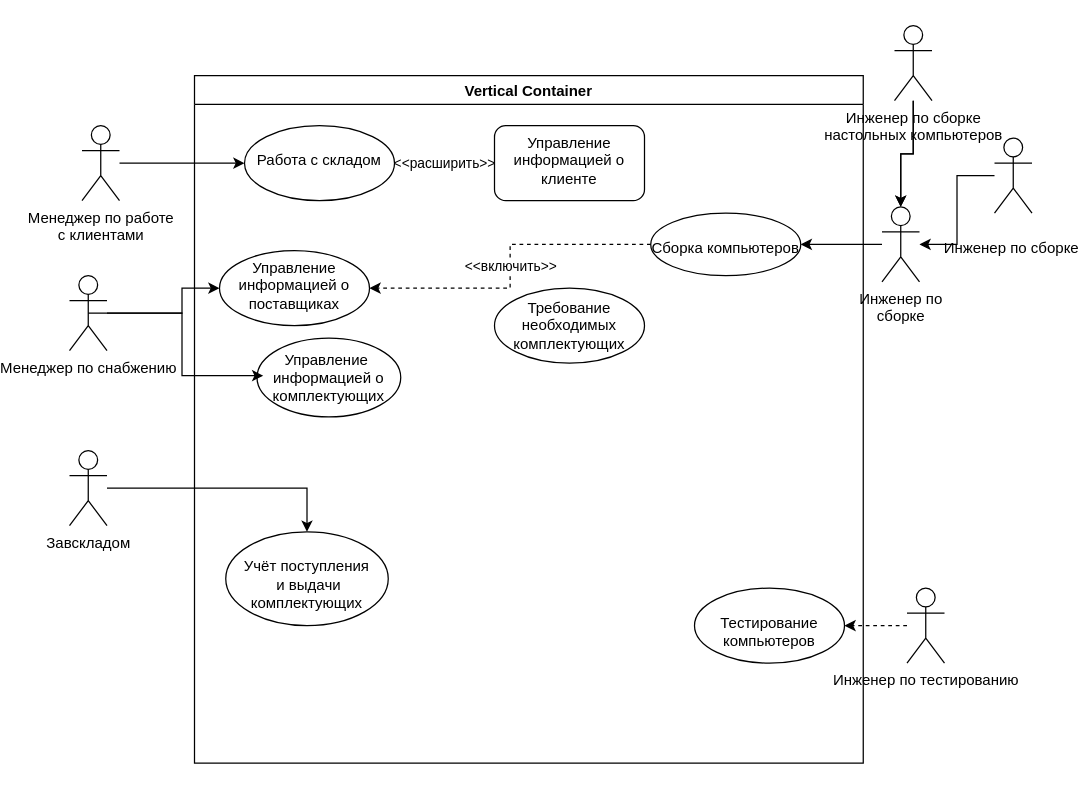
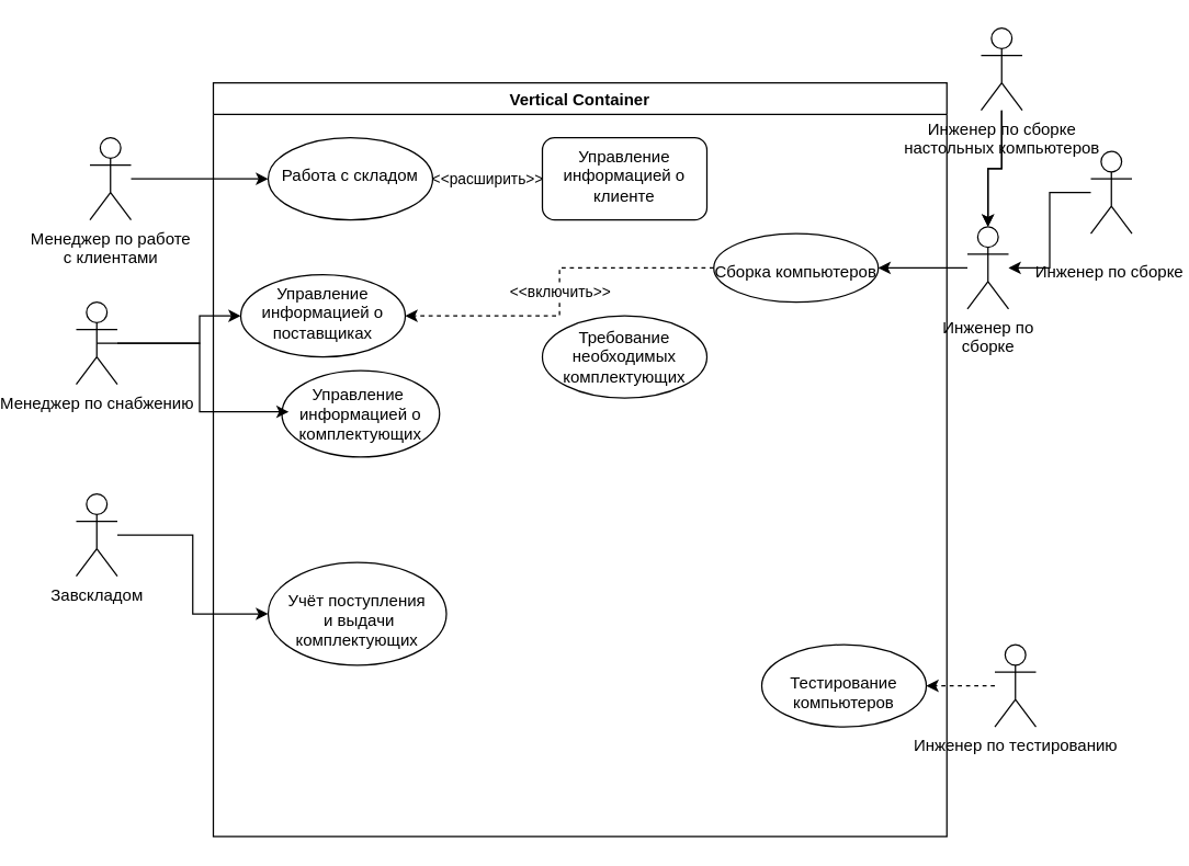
  <mxCell id="0" />
  <mxCell id="1" parent="0" />
  <mxCell id="2" value="Vertical Container" style="swimlane;" parent="1" vertex="1"><mxGeometry x="120" y="60" width="535" height="550" as="geometry" /></mxCell>
  <mxCell id="3" value="&amp;lt;&amp;lt;расширить&amp;gt;&amp;gt;" style="edgeStyle=orthogonalEdgeStyle;rounded=0;orthogonalLoop=1;jettySize=auto;html=1;dashed=1;" parent="2" source="4" target="7" edge="1"><mxGeometry relative="1" as="geometry" /></mxCell>
  <mxCell id="4" value="&lt;br&gt;Работа с складом" style="ellipse;whiteSpace=wrap;html=1;verticalAlign=top;" parent="2" vertex="1"><mxGeometry x="40" y="40" width="120" height="60" as="geometry" /></mxCell>
  <mxCell id="5" value="Управление информацией о поставщиках" style="ellipse;whiteSpace=wrap;html=1;verticalAlign=top;" parent="2" vertex="1"><mxGeometry x="20" y="140" width="120" height="60" as="geometry" /></mxCell>
- <mxCell id="6" value="&lt;br&gt;Учёт поступления&lt;br&gt;&amp;nbsp;и выдачи комплектующих" style="ellipse;whiteSpace=wrap;html=1;verticalAlign=top;" parent="2" vertex="1"><mxGeometry x="25" y="365" width="130" height="75" as="geometry" /></mxCell>
+ <mxCell id="6" value="&lt;br&gt;Учёт поступления&lt;br&gt;&amp;nbsp;и выдачи комплектующих" style="ellipse;whiteSpace=wrap;html=1;verticalAlign=top;" parent="2" vertex="1"><mxGeometry x="40" y="350" width="130" height="75" as="geometry" /></mxCell>
  <mxCell id="7" value="Управление информацией о клиенте" style="whiteSpace=wrap;html=1;verticalAlign=top;rounded=1;" parent="2" vertex="1"><mxGeometry x="240" y="40" width="120" height="60" as="geometry" /></mxCell>
  <mxCell id="8" value="&lt;span style=&quot;font-family: Helvetica; font-size: 12px; font-style: normal; font-variant-ligatures: normal; font-variant-caps: normal; font-weight: 400; letter-spacing: normal; orphans: 2; text-align: center; text-indent: 0px; text-transform: none; widows: 2; word-spacing: 0px; -webkit-text-stroke-width: 0px; text-decoration-thickness: initial; text-decoration-style: initial; text-decoration-color: initial; float: none; display: inline !important;&quot;&gt;Управление&lt;span&gt;&amp;nbsp;&lt;br&gt;информацией о комплектующих&lt;/span&gt;&lt;/span&gt;" style="ellipse;whiteSpace=wrap;html=1;labelBackgroundColor=none;fontColor=default;" parent="2" vertex="1"><mxGeometry x="50" y="210" width="115" height="63" as="geometry" /></mxCell>
  <mxCell id="9" value="&lt;br&gt;Сборка компьютеров" style="ellipse;whiteSpace=wrap;html=1;verticalAlign=top;" parent="2" vertex="1"><mxGeometry x="365" y="110" width="120" height="50" as="geometry" /></mxCell>
  <mxCell id="10" value="Требование необходимых комплектующих" style="ellipse;whiteSpace=wrap;html=1;" parent="2" vertex="1"><mxGeometry x="240" y="170" width="120" height="60" as="geometry" /></mxCell>
  <mxCell id="11" value="&amp;lt;&amp;lt;включить&amp;gt;&amp;gt;" style="edgeStyle=orthogonalEdgeStyle;rounded=0;orthogonalLoop=1;jettySize=auto;html=1;dashed=1;" parent="2" source="9" target="5" edge="1"><mxGeometry relative="1" as="geometry"><mxPoint x="300" y="180" as="targetPoint" /></mxGeometry></mxCell>
  <mxCell id="12" value="&lt;br&gt;Тестирование компьютеров" style="ellipse;whiteSpace=wrap;html=1;verticalAlign=top;" parent="2" vertex="1"><mxGeometry x="400" y="410" width="120" height="60" as="geometry" /></mxCell>
  <mxCell id="13" value="" style="edgeStyle=orthogonalEdgeStyle;rounded=0;orthogonalLoop=1;jettySize=auto;html=1;dashed=1;" parent="1" source="14" target="12" edge="1"><mxGeometry relative="1" as="geometry" /></mxCell>
  <mxCell id="14" value="Инженер по тестированию" style="shape=umlActor;verticalLabelPosition=bottom;verticalAlign=top;html=1;outlineConnect=0;" parent="1" vertex="1"><mxGeometry x="690" y="470" width="30" height="60" as="geometry" /></mxCell>
  <mxCell id="15" value="" style="edgeStyle=orthogonalEdgeStyle;rounded=0;orthogonalLoop=1;jettySize=auto;html=1;" parent="1" source="16" target="9" edge="1"><mxGeometry relative="1" as="geometry" /></mxCell>
  <mxCell id="16" value="Инженер по &lt;br&gt;сборке" style="shape=umlActor;verticalLabelPosition=bottom;verticalAlign=top;html=1;outlineConnect=0;" parent="1" vertex="1"><mxGeometry x="670" y="165" width="30" height="60" as="geometry" /></mxCell>
  <mxCell id="17" value="" style="edgeStyle=orthogonalEdgeStyle;rounded=0;orthogonalLoop=1;jettySize=auto;html=1;" parent="1" source="18" target="16" edge="1"><mxGeometry relative="1" as="geometry" /></mxCell>
  <mxCell id="18" value="&#10;&lt;span style=&quot;font-family: Helvetica; font-size: 12px; font-style: normal; font-variant-ligatures: normal; font-variant-caps: normal; font-weight: 400; letter-spacing: normal; orphans: 2; text-align: center; text-indent: 0px; text-transform: none; widows: 2; word-spacing: 0px; -webkit-text-stroke-width: 0px; text-decoration-thickness: initial; text-decoration-style: initial; text-decoration-color: initial; float: none; display: inline !important;&quot;&gt;Инженер по сборке&lt;span&gt;&amp;nbsp;&lt;/span&gt;&lt;/span&gt;&#10;&#10;" style="shape=umlActor;verticalLabelPosition=bottom;verticalAlign=top;html=1;outlineConnect=0;fontColor=default;labelBackgroundColor=none;" parent="1" vertex="1"><mxGeometry x="760" y="110" width="30" height="60" as="geometry" /></mxCell>
  <mxCell id="19" value="" style="edgeStyle=orthogonalEdgeStyle;rounded=0;orthogonalLoop=1;jettySize=auto;html=1;" parent="1" source="21" target="16" edge="1"><mxGeometry relative="1" as="geometry" /></mxCell>
  <mxCell id="20" value="" style="edgeStyle=orthogonalEdgeStyle;rounded=0;orthogonalLoop=1;jettySize=auto;html=1;" parent="1" source="21" target="16" edge="1"><mxGeometry relative="1" as="geometry" /></mxCell>
  <mxCell id="21" value="Инженер по сборке &lt;br&gt;настольных компьютеров" style="shape=umlActor;verticalLabelPosition=bottom;verticalAlign=top;html=1;outlineConnect=0;" parent="1" vertex="1"><mxGeometry x="680" y="20" width="30" height="60" as="geometry" /></mxCell>
  <mxCell id="22" value="" style="edgeStyle=orthogonalEdgeStyle;rounded=0;orthogonalLoop=1;jettySize=auto;html=1;" parent="1" source="23" target="6" edge="1"><mxGeometry relative="1" as="geometry" /></mxCell>
  <mxCell id="23" value="Завскладом" style="shape=umlActor;verticalLabelPosition=bottom;verticalAlign=top;html=1;outlineConnect=0;" parent="1" vertex="1"><mxGeometry x="20" y="360" width="30" height="60" as="geometry" /></mxCell>
  <mxCell id="24" value="" style="edgeStyle=orthogonalEdgeStyle;rounded=0;orthogonalLoop=1;jettySize=auto;html=1;" parent="1" source="26" target="5" edge="1"><mxGeometry relative="1" as="geometry"><Array as="points"><mxPoint x="110" y="250" /><mxPoint x="110" y="230" /></Array></mxGeometry></mxCell>
  <mxCell id="25" style="edgeStyle=orthogonalEdgeStyle;rounded=0;orthogonalLoop=1;jettySize=auto;html=1;exitX=0.5;exitY=0.5;exitDx=0;exitDy=0;exitPerimeter=0;" parent="1" source="26" edge="1"><mxGeometry relative="1" as="geometry"><mxPoint x="175" y="300" as="targetPoint" /><Array as="points"><mxPoint x="110" y="250" /><mxPoint x="110" y="300" /></Array></mxGeometry></mxCell>
  <mxCell id="26" value="Менеджер по&amp;nbsp;снабжению" style="shape=umlActor;verticalLabelPosition=bottom;verticalAlign=top;html=1;outlineConnect=0;" parent="1" vertex="1"><mxGeometry x="20" y="220" width="30" height="60" as="geometry" /></mxCell>
  <mxCell id="27" value="" style="edgeStyle=orthogonalEdgeStyle;rounded=0;orthogonalLoop=1;jettySize=auto;html=1;" parent="1" source="28" target="4" edge="1"><mxGeometry relative="1" as="geometry" /></mxCell>
  <mxCell id="28" value="Менеджер по работе&lt;br&gt;с клиентами" style="shape=umlActor;verticalLabelPosition=bottom;verticalAlign=top;html=1;outlineConnect=0;" parent="1" vertex="1"><mxGeometry x="30" y="100" width="30" height="60" as="geometry" /></mxCell>
